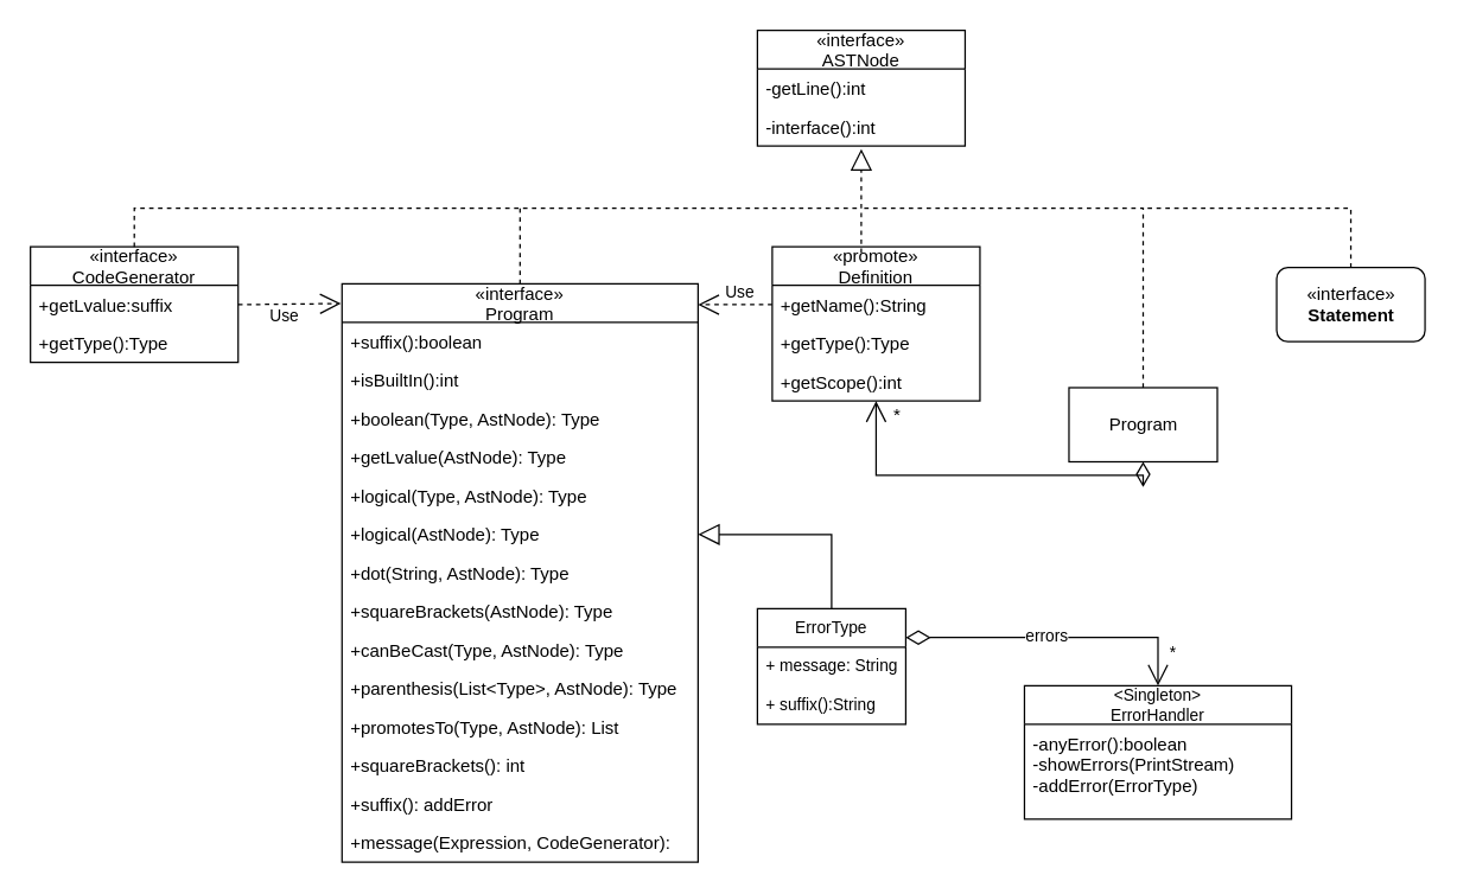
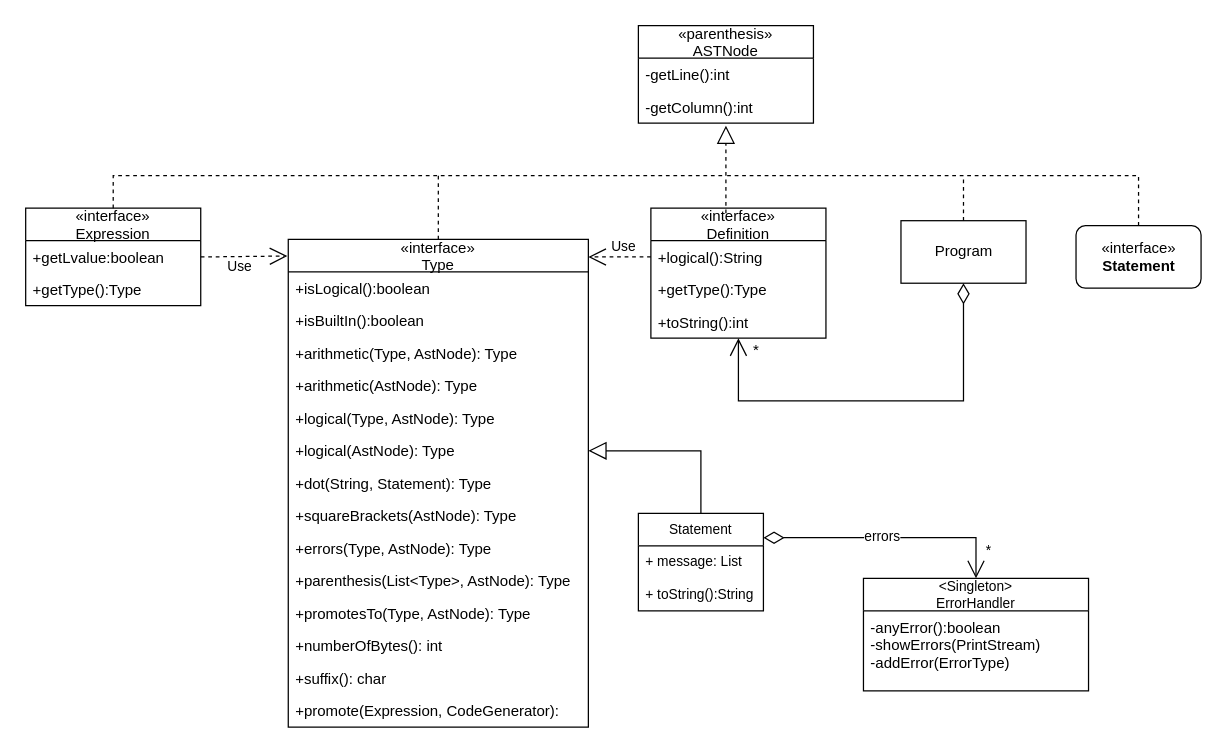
  <mxCell id="0" />
  <mxCell id="1" parent="0" />
- <mxCell id="2" value="Program" style="html=1;" vertex="1" parent="1"><mxGeometry x="720" y="261" width="100" height="50" as="geometry" /></mxCell>
+ <mxCell id="2" value="Program" style="html=1;" vertex="1" parent="1"><mxGeometry x="720" y="176" width="100" height="50" as="geometry" /></mxCell>
  <mxCell id="3" value="" style="endArrow=open;html=1;endSize=12;startArrow=diamondThin;startSize=14;startFill=0;edgeStyle=orthogonalEdgeStyle;align=left;verticalAlign=bottom;rounded=0;exitX=0.5;exitY=1;exitDx=0;exitDy=0;" edge="1" parent="1" source="2" target="8"><mxGeometry x="-1" y="3" relative="1" as="geometry"><mxPoint y="120" as="sourcePoint" x="180" /><mxPoint x="135" y="160" as="targetPoint" /><Array as="points"><mxPoint x="770" y="320" /><mxPoint x="590" y="320" /></Array></mxGeometry></mxCell>
  <mxCell id="4" value="«interface»&lt;br&gt;&lt;b&gt;Statement&lt;/b&gt;" style="html=1;rounded=1;" vertex="1" parent="1"><mxGeometry x="860" y="180" width="100" height="50" as="geometry" /></mxCell>
  <mxCell id="5" value="" style="endArrow=block;dashed=1;endFill=0;endSize=12;html=1;rounded=0;entryX=0.5;entryY=1.077;entryDx=0;entryDy=0;entryPerimeter=0;" edge="1" parent="1" target="14"><mxGeometry width="160" relative="1" as="geometry"><mxPoint x="580" y="170" as="sourcePoint" /><mxPoint x="580" y="110" as="targetPoint" /></mxGeometry></mxCell>
  <mxCell id="6" value="" style="endArrow=none;dashed=1;html=1;rounded=0;exitX=0.5;exitY=0;exitDx=0;exitDy=0;" edge="1" parent="1" source="4"><mxGeometry width="50" height="50" relative="1" as="geometry"><mxPoint x="163" y="160" as="sourcePoint" /><mxPoint x="770" y="140" as="targetPoint" /><Array as="points"><mxPoint x="910" y="140" /></Array></mxGeometry></mxCell>
  <mxCell id="7" value="" style="endArrow=none;dashed=1;html=1;rounded=0;exitX=0.5;exitY=0;exitDx=0;exitDy=0;" edge="1" parent="1" source="2"><mxGeometry width="50" height="50" relative="1" as="geometry"><mxPoint x="430" y="150" as="sourcePoint" /><mxPoint x="580" y="140" as="targetPoint" /><Array as="points"><mxPoint x="770" y="140" /><mxPoint x="580" y="140" /></Array></mxGeometry></mxCell>
- <mxCell id="8" value="«promote»&#10;Definition" style="swimlane;fontStyle=0;childLayout=stackLayout;horizontal=1;startSize=26;fillColor=none;horizontalStack=0;resizeParent=1;resizeParentMax=0;resizeLast=0;collapsible=1;marginBottom=0;" vertex="1" parent="1"><mxGeometry x="520" y="166" width="140" height="104" as="geometry" /></mxCell>
- <mxCell id="9" value="+getName():String" style="text;strokeColor=none;fillColor=none;align=left;verticalAlign=top;spacingLeft=4;spacingRight=4;overflow=hidden;rotatable=0;points=[[0,0.5],[1,0.5]];portConstraint=eastwest;" vertex="1" parent="8"><mxGeometry y="26" width="140" height="26" as="geometry" /></mxCell>
+ <mxCell id="8" value="«interface»&#10;Definition" style="swimlane;fontStyle=0;childLayout=stackLayout;horizontal=1;startSize=26;fillColor=none;horizontalStack=0;resizeParent=1;resizeParentMax=0;resizeLast=0;collapsible=1;marginBottom=0;" vertex="1" parent="1"><mxGeometry x="520" y="166" width="140" height="104" as="geometry" /></mxCell>
+ <mxCell id="9" value="+logical():String" style="text;strokeColor=none;fillColor=none;align=left;verticalAlign=top;spacingLeft=4;spacingRight=4;overflow=hidden;rotatable=0;points=[[0,0.5],[1,0.5]];portConstraint=eastwest;" vertex="1" parent="8"><mxGeometry y="26" width="140" height="26" as="geometry" /></mxCell>
  <mxCell id="10" value="+getType():Type" style="text;strokeColor=none;fillColor=none;align=left;verticalAlign=top;spacingLeft=4;spacingRight=4;overflow=hidden;rotatable=0;points=[[0,0.5],[1,0.5]];portConstraint=eastwest;" vertex="1" parent="8"><mxGeometry y="52" width="140" height="26" as="geometry" /></mxCell>
- <mxCell id="11" value="+getScope():int" style="text;strokeColor=none;fillColor=none;align=left;verticalAlign=top;spacingLeft=4;spacingRight=4;overflow=hidden;rotatable=0;points=[[0,0.5],[1,0.5]];portConstraint=eastwest;" vertex="1" parent="8"><mxGeometry y="78" width="140" height="26" as="geometry" /></mxCell>
- <mxCell id="12" value="«interface»&#10;ASTNode" style="swimlane;fontStyle=0;childLayout=stackLayout;horizontal=1;startSize=26;fillColor=none;horizontalStack=0;resizeParent=1;resizeParentMax=0;resizeLast=0;collapsible=1;marginBottom=0;" vertex="1" parent="1"><mxGeometry x="510" y="20" width="140" height="78" as="geometry" /></mxCell>
+ <mxCell id="11" value="+toString():int" style="text;strokeColor=none;fillColor=none;align=left;verticalAlign=top;spacingLeft=4;spacingRight=4;overflow=hidden;rotatable=0;points=[[0,0.5],[1,0.5]];portConstraint=eastwest;" vertex="1" parent="8"><mxGeometry y="78" width="140" height="26" as="geometry" /></mxCell>
+ <mxCell id="12" value="«parenthesis»&#10;ASTNode" style="swimlane;fontStyle=0;childLayout=stackLayout;horizontal=1;startSize=26;fillColor=none;horizontalStack=0;resizeParent=1;resizeParentMax=0;resizeLast=0;collapsible=1;marginBottom=0;" vertex="1" parent="1"><mxGeometry x="510" y="20" width="140" height="78" as="geometry" /></mxCell>
  <mxCell id="13" value="-getLine():int" style="text;strokeColor=none;fillColor=none;align=left;verticalAlign=top;spacingLeft=4;spacingRight=4;overflow=hidden;rotatable=0;points=[[0,0.5],[1,0.5]];portConstraint=eastwest;" vertex="1" parent="12"><mxGeometry y="26" width="140" height="26" as="geometry" /></mxCell>
- <mxCell id="14" value="-interface():int" style="text;strokeColor=none;fillColor=none;align=left;verticalAlign=top;spacingLeft=4;spacingRight=4;overflow=hidden;rotatable=0;points=[[0,0.5],[1,0.5]];portConstraint=eastwest;" vertex="1" parent="12"><mxGeometry y="52" width="140" height="26" as="geometry" /></mxCell>
+ <mxCell id="14" value="-getColumn():int" style="text;strokeColor=none;fillColor=none;align=left;verticalAlign=top;spacingLeft=4;spacingRight=4;overflow=hidden;rotatable=0;points=[[0,0.5],[1,0.5]];portConstraint=eastwest;" vertex="1" parent="12"><mxGeometry y="52" width="140" height="26" as="geometry" /></mxCell>
  <mxCell id="15" value="&lt;Singleton&gt;&#10;ErrorHandler" style="swimlane;fontStyle=0;childLayout=stackLayout;horizontal=1;startSize=26;fillColor=none;horizontalStack=0;resizeParent=1;resizeParentMax=0;resizeLast=0;collapsible=1;marginBottom=0;fontSize=11;" vertex="1" parent="1"><mxGeometry x="690" y="462" width="180" height="90" as="geometry" /></mxCell>
  <mxCell id="16" value="-anyError():boolean&#10;-showErrors(PrintStream)&#10;-addError(ErrorType)" style="text;strokeColor=none;fillColor=none;align=left;verticalAlign=top;spacingLeft=4;spacingRight=4;overflow=hidden;rotatable=0;points=[[0,0.5],[1,0.5]];portConstraint=eastwest;" vertex="1" parent="15"><mxGeometry y="26" width="180" height="64" as="geometry" /></mxCell>
- <mxCell id="17" value="ErrorType" style="swimlane;fontStyle=0;align=center;verticalAlign=top;childLayout=stackLayout;horizontal=1;startSize=26;horizontalStack=0;resizeParent=1;resizeParentMax=0;resizeLast=0;collapsible=1;marginBottom=0;fontSize=11;" vertex="1" parent="1"><mxGeometry x="510" y="410" width="100" height="78" as="geometry" /></mxCell>
- <mxCell id="18" value="+ message: String" style="text;strokeColor=none;fillColor=none;align=left;verticalAlign=top;spacingLeft=4;spacingRight=4;overflow=hidden;rotatable=0;points=[[0,0.5],[1,0.5]];portConstraint=eastwest;fontSize=11;" vertex="1" parent="17"><mxGeometry y="26" width="100" height="26" as="geometry" /></mxCell>
- <mxCell id="19" value="+ suffix():String" style="text;strokeColor=none;fillColor=none;align=left;verticalAlign=top;spacingLeft=4;spacingRight=4;overflow=hidden;rotatable=0;points=[[0,0.5],[1,0.5]];portConstraint=eastwest;fontSize=11;" vertex="1" parent="17"><mxGeometry y="52" width="100" height="26" as="geometry" /></mxCell>
+ <mxCell id="17" value="Statement" style="swimlane;fontStyle=0;align=center;verticalAlign=top;childLayout=stackLayout;horizontal=1;startSize=26;horizontalStack=0;resizeParent=1;resizeParentMax=0;resizeLast=0;collapsible=1;marginBottom=0;fontSize=11;" vertex="1" parent="1"><mxGeometry x="510" y="410" width="100" height="78" as="geometry" /></mxCell>
+ <mxCell id="18" value="+ message: List" style="text;strokeColor=none;fillColor=none;align=left;verticalAlign=top;spacingLeft=4;spacingRight=4;overflow=hidden;rotatable=0;points=[[0,0.5],[1,0.5]];portConstraint=eastwest;fontSize=11;" vertex="1" parent="17"><mxGeometry y="26" width="100" height="26" as="geometry" /></mxCell>
+ <mxCell id="19" value="+ toString():String" style="text;strokeColor=none;fillColor=none;align=left;verticalAlign=top;spacingLeft=4;spacingRight=4;overflow=hidden;rotatable=0;points=[[0,0.5],[1,0.5]];portConstraint=eastwest;fontSize=11;" vertex="1" parent="17"><mxGeometry y="52" width="100" height="26" as="geometry" /></mxCell>
  <mxCell id="20" value="" style="endArrow=open;html=1;endSize=12;startArrow=diamondThin;startSize=14;startFill=0;edgeStyle=orthogonalEdgeStyle;align=left;verticalAlign=bottom;rounded=0;entryX=0.5;entryY=0;entryDx=0;entryDy=0;exitX=1;exitY=0.25;exitDx=0;exitDy=0;" edge="1" parent="1" source="17" target="15"><mxGeometry x="-1" y="3" relative="1" as="geometry"><mxPoint x="690" y="440" as="sourcePoint" /><mxPoint x="730" y="133.5" as="targetPoint" /><Array as="points"><mxPoint x="780" y="430" /></Array></mxGeometry></mxCell>
  <mxCell id="21" value="errors" style="edgeLabel;html=1;align=center;verticalAlign=middle;resizable=0;points=[];" vertex="1" connectable="0" parent="20"><mxGeometry x="0.27" y="-2" relative="1" as="geometry"><mxPoint x="-35" y="-3" as="offset" /></mxGeometry></mxCell>
  <mxCell id="22" value="*" style="text;html=1;align=center;verticalAlign=middle;resizable=0;points=[];autosize=1;strokeColor=none;fillColor=none;fontSize=11;" vertex="1" parent="1"><mxGeometry x="780" y="430" width="20" height="20" as="geometry" /></mxCell>
  <mxCell id="23" value="" style="endArrow=none;dashed=1;html=1;rounded=0;exitX=0.5;exitY=0;exitDx=0;exitDy=0;" edge="1" parent="1" source="26"><mxGeometry width="50" height="50" relative="1" as="geometry"><mxPoint x="170" y="180" as="sourcePoint" /><mxPoint x="580" y="140" as="targetPoint" /><Array as="points"><mxPoint x="90" y="140" /></Array></mxGeometry></mxCell>
  <mxCell id="24" value="Use" style="endArrow=open;endSize=12;dashed=1;html=1;rounded=0;exitX=0;exitY=0.5;exitDx=0;exitDy=0;" edge="1" parent="1" source="9"><mxGeometry x="-0.118" y="-8" width="160" relative="1" as="geometry"><mxPoint x="30" y="227" as="sourcePoint" /><mxPoint x="470" y="205" as="targetPoint" /><Array as="points" /><mxPoint as="offset" /></mxGeometry></mxCell>
  <mxCell id="25" value="Use" style="endArrow=open;endSize=12;dashed=1;html=1;rounded=0;entryX=-0.003;entryY=0.034;entryDx=0;entryDy=0;exitX=1;exitY=0.5;exitDx=0;exitDy=0;entryPerimeter=0;" edge="1" parent="1" source="27" target="29"><mxGeometry x="-0.118" y="-8" width="160" relative="1" as="geometry"><mxPoint x="160" y="205" as="sourcePoint" /><mxPoint x="240" y="205" as="targetPoint" /><Array as="points" /><mxPoint as="offset" /></mxGeometry></mxCell>
- <mxCell id="26" value="«interface»&#10;CodeGenerator" style="swimlane;fontStyle=0;childLayout=stackLayout;horizontal=1;startSize=26;fillColor=none;horizontalStack=0;resizeParent=1;resizeParentMax=0;resizeLast=0;collapsible=1;marginBottom=0;" vertex="1" parent="1"><mxGeometry x="20" y="166" width="140" height="78" as="geometry" /></mxCell>
- <mxCell id="27" value="+getLvalue:suffix" style="text;strokeColor=none;fillColor=none;align=left;verticalAlign=top;spacingLeft=4;spacingRight=4;overflow=hidden;rotatable=0;points=[[0,0.5],[1,0.5]];portConstraint=eastwest;" vertex="1" parent="26"><mxGeometry y="26" width="140" height="26" as="geometry" /></mxCell>
+ <mxCell id="26" value="«interface»&#10;Expression" style="swimlane;fontStyle=0;childLayout=stackLayout;horizontal=1;startSize=26;fillColor=none;horizontalStack=0;resizeParent=1;resizeParentMax=0;resizeLast=0;collapsible=1;marginBottom=0;" vertex="1" parent="1"><mxGeometry x="20" y="166" width="140" height="78" as="geometry" /></mxCell>
+ <mxCell id="27" value="+getLvalue:boolean" style="text;strokeColor=none;fillColor=none;align=left;verticalAlign=top;spacingLeft=4;spacingRight=4;overflow=hidden;rotatable=0;points=[[0,0.5],[1,0.5]];portConstraint=eastwest;" vertex="1" parent="26"><mxGeometry y="26" width="140" height="26" as="geometry" /></mxCell>
  <mxCell id="28" value="+getType():Type" style="text;strokeColor=none;fillColor=none;align=left;verticalAlign=top;spacingLeft=4;spacingRight=4;overflow=hidden;rotatable=0;points=[[0,0.5],[1,0.5]];portConstraint=eastwest;" vertex="1" parent="26"><mxGeometry y="52" width="140" height="26" as="geometry" /></mxCell>
- <mxCell id="29" value="«interface»&#10;Program" style="swimlane;fontStyle=0;childLayout=stackLayout;horizontal=1;startSize=26;fillColor=none;horizontalStack=0;resizeParent=1;resizeParentMax=0;resizeLast=0;collapsible=1;marginBottom=0;" vertex="1" parent="1"><mxGeometry x="230" y="191" width="240" height="390" as="geometry" /></mxCell>
- <mxCell id="30" value="+suffix():boolean" style="text;strokeColor=none;fillColor=none;align=left;verticalAlign=top;spacingLeft=4;spacingRight=4;overflow=hidden;rotatable=0;points=[[0,0.5],[1,0.5]];portConstraint=eastwest;" vertex="1" parent="29"><mxGeometry y="26" width="240" height="26" as="geometry" /></mxCell>
- <mxCell id="31" value="+isBuiltIn():int" style="text;strokeColor=none;fillColor=none;align=left;verticalAlign=top;spacingLeft=4;spacingRight=4;overflow=hidden;rotatable=0;points=[[0,0.5],[1,0.5]];portConstraint=eastwest;" vertex="1" parent="29"><mxGeometry y="52" width="240" height="26" as="geometry" /></mxCell>
- <mxCell id="32" value="+boolean(Type, AstNode): Type" style="text;strokeColor=none;fillColor=none;align=left;verticalAlign=top;spacingLeft=4;spacingRight=4;overflow=hidden;rotatable=0;points=[[0,0.5],[1,0.5]];portConstraint=eastwest;" vertex="1" parent="29"><mxGeometry y="78" width="240" height="26" as="geometry" /></mxCell>
- <mxCell id="33" value="+getLvalue(AstNode): Type" style="text;strokeColor=none;fillColor=none;align=left;verticalAlign=top;spacingLeft=4;spacingRight=4;overflow=hidden;rotatable=0;points=[[0,0.5],[1,0.5]];portConstraint=eastwest;" vertex="1" parent="29"><mxGeometry y="104" width="240" height="26" as="geometry" /></mxCell>
+ <mxCell id="29" value="«interface»&#10;Type" style="swimlane;fontStyle=0;childLayout=stackLayout;horizontal=1;startSize=26;fillColor=none;horizontalStack=0;resizeParent=1;resizeParentMax=0;resizeLast=0;collapsible=1;marginBottom=0;" vertex="1" parent="1"><mxGeometry x="230" y="191" width="240" height="390" as="geometry" /></mxCell>
+ <mxCell id="30" value="+isLogical():boolean" style="text;strokeColor=none;fillColor=none;align=left;verticalAlign=top;spacingLeft=4;spacingRight=4;overflow=hidden;rotatable=0;points=[[0,0.5],[1,0.5]];portConstraint=eastwest;" vertex="1" parent="29"><mxGeometry y="26" width="240" height="26" as="geometry" /></mxCell>
+ <mxCell id="31" value="+isBuiltIn():boolean" style="text;strokeColor=none;fillColor=none;align=left;verticalAlign=top;spacingLeft=4;spacingRight=4;overflow=hidden;rotatable=0;points=[[0,0.5],[1,0.5]];portConstraint=eastwest;" vertex="1" parent="29"><mxGeometry y="52" width="240" height="26" as="geometry" /></mxCell>
+ <mxCell id="32" value="+arithmetic(Type, AstNode): Type" style="text;strokeColor=none;fillColor=none;align=left;verticalAlign=top;spacingLeft=4;spacingRight=4;overflow=hidden;rotatable=0;points=[[0,0.5],[1,0.5]];portConstraint=eastwest;" vertex="1" parent="29"><mxGeometry y="78" width="240" height="26" as="geometry" /></mxCell>
+ <mxCell id="33" value="+arithmetic(AstNode): Type" style="text;strokeColor=none;fillColor=none;align=left;verticalAlign=top;spacingLeft=4;spacingRight=4;overflow=hidden;rotatable=0;points=[[0,0.5],[1,0.5]];portConstraint=eastwest;" vertex="1" parent="29"><mxGeometry y="104" width="240" height="26" as="geometry" /></mxCell>
  <mxCell id="34" value="+logical(Type, AstNode): Type" style="text;strokeColor=none;fillColor=none;align=left;verticalAlign=top;spacingLeft=4;spacingRight=4;overflow=hidden;rotatable=0;points=[[0,0.5],[1,0.5]];portConstraint=eastwest;" vertex="1" parent="29"><mxGeometry y="130" width="240" height="26" as="geometry" /></mxCell>
  <mxCell id="35" value="+logical(AstNode): Type" style="text;strokeColor=none;fillColor=none;align=left;verticalAlign=top;spacingLeft=4;spacingRight=4;overflow=hidden;rotatable=0;points=[[0,0.5],[1,0.5]];portConstraint=eastwest;" vertex="1" parent="29"><mxGeometry y="156" width="240" height="26" as="geometry" /></mxCell>
- <mxCell id="36" value="+dot(String, AstNode): Type" style="text;strokeColor=none;fillColor=none;align=left;verticalAlign=top;spacingLeft=4;spacingRight=4;overflow=hidden;rotatable=0;points=[[0,0.5],[1,0.5]];portConstraint=eastwest;" vertex="1" parent="29"><mxGeometry y="182" width="240" height="26" as="geometry" /></mxCell>
+ <mxCell id="36" value="+dot(String, Statement): Type" style="text;strokeColor=none;fillColor=none;align=left;verticalAlign=top;spacingLeft=4;spacingRight=4;overflow=hidden;rotatable=0;points=[[0,0.5],[1,0.5]];portConstraint=eastwest;" vertex="1" parent="29"><mxGeometry y="182" width="240" height="26" as="geometry" /></mxCell>
  <mxCell id="37" value="+squareBrackets(AstNode): Type" style="text;strokeColor=none;fillColor=none;align=left;verticalAlign=top;spacingLeft=4;spacingRight=4;overflow=hidden;rotatable=0;points=[[0,0.5],[1,0.5]];portConstraint=eastwest;" vertex="1" parent="29"><mxGeometry y="208" width="240" height="26" as="geometry" /></mxCell>
- <mxCell id="38" value="+canBeCast(Type, AstNode): Type" style="text;strokeColor=none;fillColor=none;align=left;verticalAlign=top;spacingLeft=4;spacingRight=4;overflow=hidden;rotatable=0;points=[[0,0.5],[1,0.5]];portConstraint=eastwest;" vertex="1" parent="29"><mxGeometry y="234" width="240" height="26" as="geometry" /></mxCell>
+ <mxCell id="38" value="+errors(Type, AstNode): Type" style="text;strokeColor=none;fillColor=none;align=left;verticalAlign=top;spacingLeft=4;spacingRight=4;overflow=hidden;rotatable=0;points=[[0,0.5],[1,0.5]];portConstraint=eastwest;" vertex="1" parent="29"><mxGeometry y="234" width="240" height="26" as="geometry" /></mxCell>
  <mxCell id="39" value="+parenthesis(List&lt;Type&gt;, AstNode): Type" style="text;strokeColor=none;fillColor=none;align=left;verticalAlign=top;spacingLeft=4;spacingRight=4;overflow=hidden;rotatable=0;points=[[0,0.5],[1,0.5]];portConstraint=eastwest;" vertex="1" parent="29"><mxGeometry y="260" width="240" height="26" as="geometry" /></mxCell>
- <mxCell id="40" value="+promotesTo(Type, AstNode): List" style="text;strokeColor=none;fillColor=none;align=left;verticalAlign=top;spacingLeft=4;spacingRight=4;overflow=hidden;rotatable=0;points=[[0,0.5],[1,0.5]];portConstraint=eastwest;" vertex="1" parent="29"><mxGeometry y="286" width="240" height="26" as="geometry" /></mxCell>
- <mxCell id="41" value="+squareBrackets(): int" style="text;strokeColor=none;fillColor=none;align=left;verticalAlign=top;spacingLeft=4;spacingRight=4;overflow=hidden;rotatable=0;points=[[0,0.5],[1,0.5]];portConstraint=eastwest;" vertex="1" parent="29"><mxGeometry y="312" width="240" height="26" as="geometry" /></mxCell>
- <mxCell id="42" value="+suffix(): addError" style="text;strokeColor=none;fillColor=none;align=left;verticalAlign=top;spacingLeft=4;spacingRight=4;overflow=hidden;rotatable=0;points=[[0,0.5],[1,0.5]];portConstraint=eastwest;" vertex="1" parent="29"><mxGeometry y="338" width="240" height="26" as="geometry" /></mxCell>
- <mxCell id="43" value="+message(Expression, CodeGenerator):" style="text;strokeColor=none;fillColor=none;align=left;verticalAlign=top;spacingLeft=4;spacingRight=4;overflow=hidden;rotatable=0;points=[[0,0.5],[1,0.5]];portConstraint=eastwest;" vertex="1" parent="29"><mxGeometry y="364" width="240" height="26" as="geometry" /></mxCell>
+ <mxCell id="40" value="+promotesTo(Type, AstNode): Type" style="text;strokeColor=none;fillColor=none;align=left;verticalAlign=top;spacingLeft=4;spacingRight=4;overflow=hidden;rotatable=0;points=[[0,0.5],[1,0.5]];portConstraint=eastwest;" vertex="1" parent="29"><mxGeometry y="286" width="240" height="26" as="geometry" /></mxCell>
+ <mxCell id="41" value="+numberOfBytes(): int" style="text;strokeColor=none;fillColor=none;align=left;verticalAlign=top;spacingLeft=4;spacingRight=4;overflow=hidden;rotatable=0;points=[[0,0.5],[1,0.5]];portConstraint=eastwest;" vertex="1" parent="29"><mxGeometry y="312" width="240" height="26" as="geometry" /></mxCell>
+ <mxCell id="42" value="+suffix(): char" style="text;strokeColor=none;fillColor=none;align=left;verticalAlign=top;spacingLeft=4;spacingRight=4;overflow=hidden;rotatable=0;points=[[0,0.5],[1,0.5]];portConstraint=eastwest;" vertex="1" parent="29"><mxGeometry y="338" width="240" height="26" as="geometry" /></mxCell>
+ <mxCell id="43" value="+promote(Expression, CodeGenerator):" style="text;strokeColor=none;fillColor=none;align=left;verticalAlign=top;spacingLeft=4;spacingRight=4;overflow=hidden;rotatable=0;points=[[0,0.5],[1,0.5]];portConstraint=eastwest;" vertex="1" parent="29"><mxGeometry y="364" width="240" height="26" as="geometry" /></mxCell>
  <mxCell id="44" value="" style="endArrow=none;dashed=1;html=1;rounded=0;exitX=0.5;exitY=0;exitDx=0;exitDy=0;" edge="1" parent="1" source="29"><mxGeometry width="50" height="50" relative="1" as="geometry"><mxPoint x="920" y="190" as="sourcePoint" /><mxPoint x="350" y="140" as="targetPoint" /><Array as="points" /></mxGeometry></mxCell>
  <mxCell id="45" value="" style="endArrow=block;dashed=0;endFill=0;endSize=12;html=1;rounded=0;entryX=1;entryY=0.5;entryDx=0;entryDy=0;exitX=0.5;exitY=0;exitDx=0;exitDy=0;" edge="1" parent="1" source="17" target="35"><mxGeometry width="160" relative="1" as="geometry"><mxPoint x="590" y="180" as="sourcePoint" /><mxPoint x="590" y="110.002" as="targetPoint" /><Array as="points"><mxPoint x="560" y="360" /></Array></mxGeometry></mxCell>
  <mxCell id="46" value="*" style="text;html=1;align=center;verticalAlign=middle;resizable=0;points=[];autosize=1;strokeColor=none;fillColor=none;" vertex="1" parent="1"><mxGeometry x="594" y="270" width="20" height="20" as="geometry" /></mxCell>
